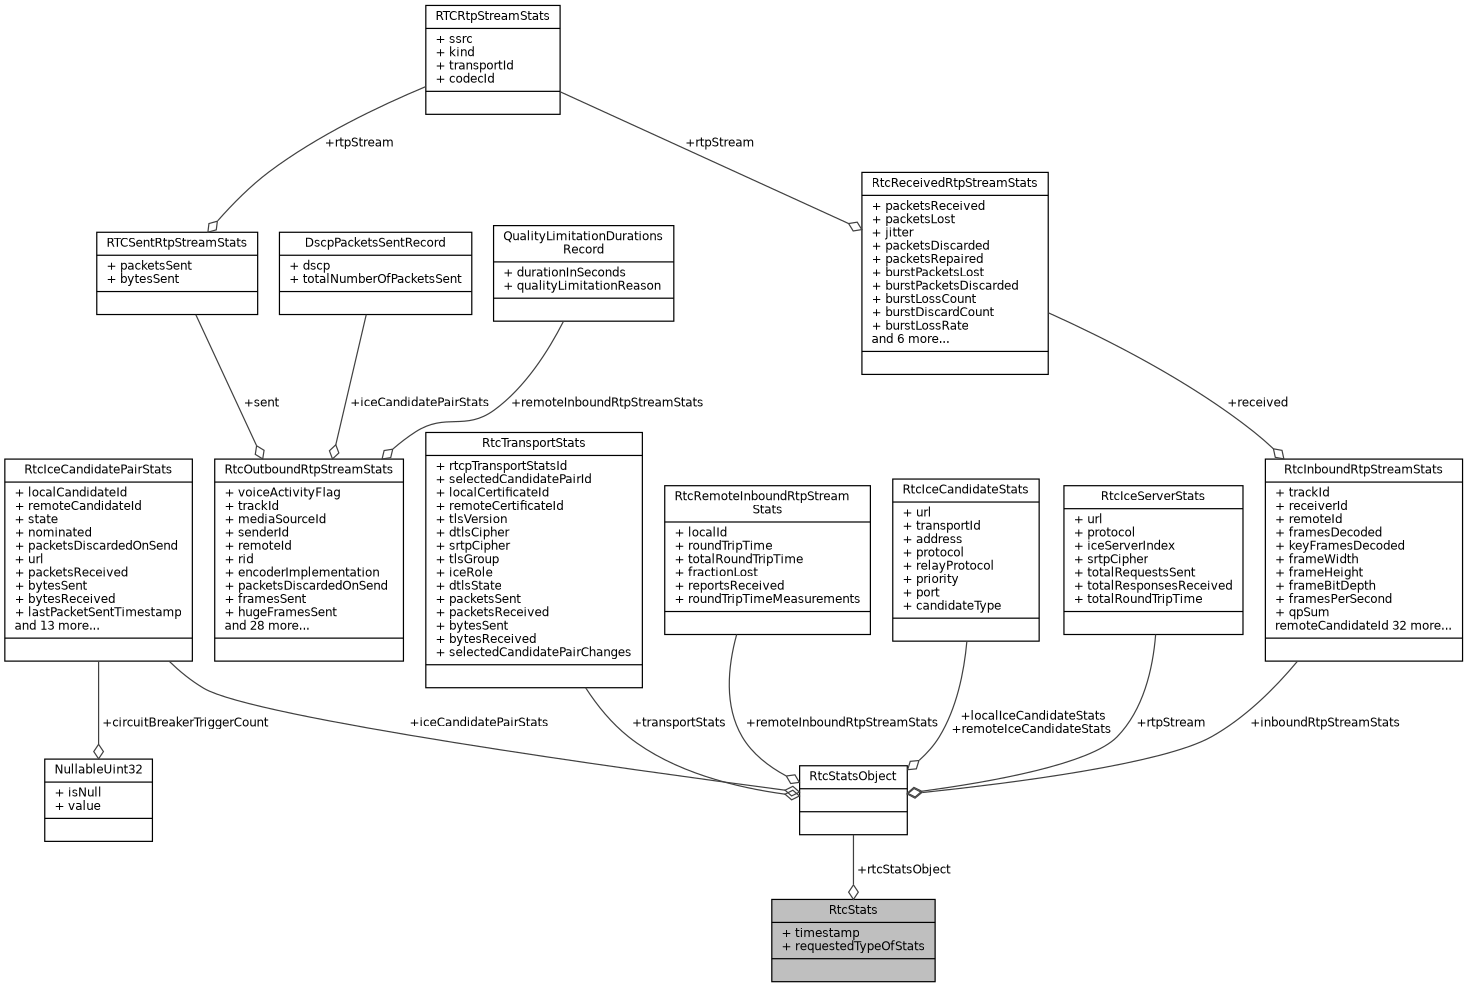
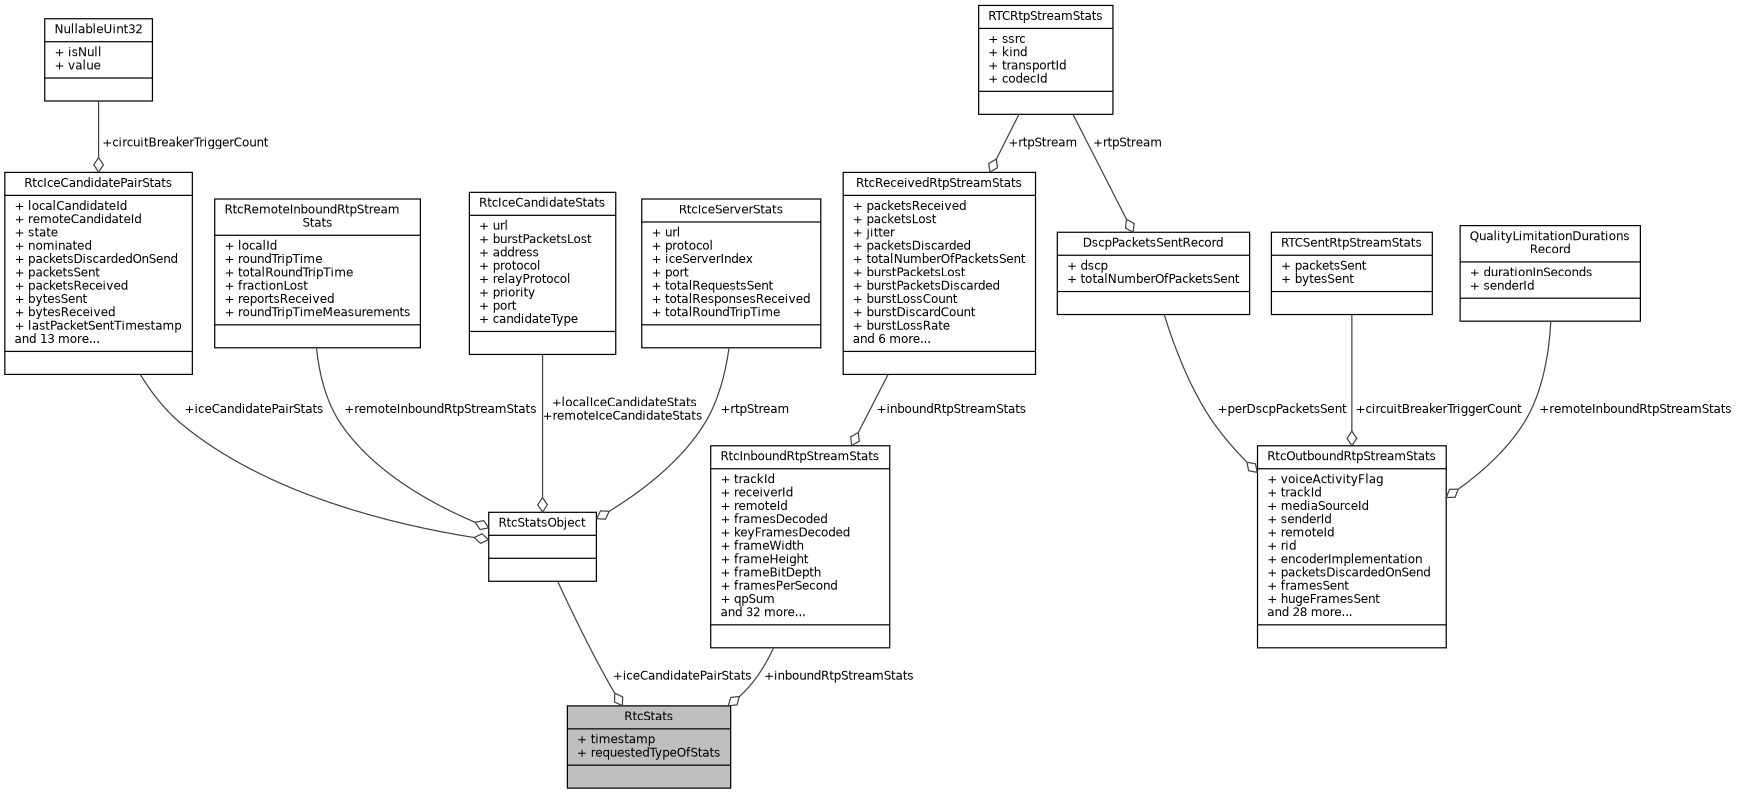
  digraph {
    node [color=black fillcolor=white fontname=Helvetica fontsize=10 shape=record style=filled]
    edge [arrowhead=odiamond color=grey25 fontname=Helvetica fontsize=10 labelfontname=Helvetica labelfontsize=10 style=solid]
    n1 [fillcolor=grey75 fontcolor=black height=0.2 label="{RtcStats\n|+ timestamp\l+ requestedTypeOfStats\l|}" width=0.4]
    n2 [height=0.2 label="{RtcStatsObject\n||}" width=0.4]
-   n3 [height=0.2 label="{RtcInboundRtpStreamStats\n|+ trackId\l+ receiverId\l+ remoteId\l+ framesDecoded\l+ keyFramesDecoded\l+ frameWidth\l+ frameHeight\l+ frameBitDepth\l+ framesPerSecond\l+ qpSum\lremoteCandidateId 32 more...\l|}" width=0.4]
-   n4 [height=0.2 label="{RtcReceivedRtpStreamStats\n|+ packetsReceived\l+ packetsLost\l+ jitter\l+ packetsDiscarded\l+ packetsRepaired\l+ burstPacketsLost\l+ burstPacketsDiscarded\l+ burstLossCount\l+ burstDiscardCount\l+ burstLossRate\land 6 more...\l|}" width=0.4]
+   n3 [height=0.2 label="{RtcInboundRtpStreamStats\n|+ trackId\l+ receiverId\l+ remoteId\l+ framesDecoded\l+ keyFramesDecoded\l+ frameWidth\l+ frameHeight\l+ frameBitDepth\l+ framesPerSecond\l+ qpSum\land 32 more...\l|}" width=0.4]
+   n4 [height=0.2 label="{RtcReceivedRtpStreamStats\n|+ packetsReceived\l+ packetsLost\l+ jitter\l+ packetsDiscarded\l+ totalNumberOfPacketsSent\l+ burstPacketsLost\l+ burstPacketsDiscarded\l+ burstLossCount\l+ burstDiscardCount\l+ burstLossRate\land 6 more...\l|}" width=0.4]
    n5 [height=0.2 label="{RTCRtpStreamStats\n|+ ssrc\l+ kind\l+ transportId\l+ codecId\l|}" width=0.4]
    n6 [height=0.2 label="{RTCSentRtpStreamStats\n|+ packetsSent\l+ bytesSent\l|}" width=0.4]
    n7 [height=0.2 label="{RtcOutboundRtpStreamStats\n|+ voiceActivityFlag\l+ trackId\l+ mediaSourceId\l+ senderId\l+ remoteId\l+ rid\l+ encoderImplementation\l+ packetsDiscardedOnSend\l+ framesSent\l+ hugeFramesSent\land 28 more...\l|}" width=0.4]
    n8 [height=0.2 label="{DscpPacketsSentRecord\n|+ dscp\l+ totalNumberOfPacketsSent\l|}" width=0.4]
-   n9 [height=0.2 label="{QualityLimitationDurations\lRecord\n|+ durationInSeconds\l+ qualityLimitationReason\l|}" width=0.4]
-   n10 [height=0.2 label="{RtcIceCandidatePairStats\n|+ localCandidateId\l+ remoteCandidateId\l+ state\l+ nominated\l+ packetsDiscardedOnSend\l+ url\l+ packetsReceived\l+ bytesSent\l+ bytesReceived\l+ lastPacketSentTimestamp\land 13 more...\l|}" width=0.4]
+   n9 [height=0.2 label="{QualityLimitationDurations\lRecord\n|+ durationInSeconds\l+ senderId\l|}" width=0.4]
+   n10 [height=0.2 label="{RtcIceCandidatePairStats\n|+ localCandidateId\l+ remoteCandidateId\l+ state\l+ nominated\l+ packetsDiscardedOnSend\l+ packetsSent\l+ packetsReceived\l+ bytesSent\l+ bytesReceived\l+ lastPacketSentTimestamp\land 13 more...\l|}" width=0.4]
    n11 [height=0.2 label="{NullableUint32\n|+ isNull\l+ value\l|}" width=0.4]
-   n12 [height=0.2 label="{RtcTransportStats\n|+ rtcpTransportStatsId\l+ selectedCandidatePairId\l+ localCertificateId\l+ remoteCertificateId\l+ tlsVersion\l+ dtlsCipher\l+ srtpCipher\l+ tlsGroup\l+ iceRole\l+ dtlsState\l+ packetsSent\l+ packetsReceived\l+ bytesSent\l+ bytesReceived\l+ selectedCandidatePairChanges\l|}" width=0.4]
    n13 [height=0.2 label="{RtcRemoteInboundRtpStream\lStats\n|+ localId\l+ roundTripTime\l+ totalRoundTripTime\l+ fractionLost\l+ reportsReceived\l+ roundTripTimeMeasurements\l|}" width=0.4]
-   n14 [height=0.2 label="{RtcIceCandidateStats\n|+ url\l+ transportId\l+ address\l+ protocol\l+ relayProtocol\l+ priority\l+ port\l+ candidateType\l|}" width=0.4]
-   n15 [height=0.2 label="{RtcIceServerStats\n|+ url\l+ protocol\l+ iceServerIndex\l+ srtpCipher\l+ totalRequestsSent\l+ totalResponsesReceived\l+ totalRoundTripTime\l|}" width=0.4]
-   n2 -> n1 [label=" +rtcStatsObject"]
-   n3 -> n2 [label=" +inboundRtpStreamStats"]
-   n4 -> n3 [label=" +received"]
+   n14 [height=0.2 label="{RtcIceCandidateStats\n|+ url\l+ burstPacketsLost\l+ address\l+ protocol\l+ relayProtocol\l+ priority\l+ port\l+ candidateType\l|}" width=0.4]
+   n15 [height=0.2 label="{RtcIceServerStats\n|+ url\l+ protocol\l+ iceServerIndex\l+ port\l+ totalRequestsSent\l+ totalResponsesReceived\l+ totalRoundTripTime\l|}" width=0.4]
+   n2 -> n1 [label=" +iceCandidatePairStats"]
+   n3 -> n1 [label=" +inboundRtpStreamStats"]
+   n4 -> n3 [label=" +inboundRtpStreamStats"]
    n5 -> n4 [label=" +rtpStream"]
-   n5 -> n6 [label=" +rtpStream"]
-   n6 -> n7 [label=" +sent"]
-   n8 -> n7 [label=" +iceCandidatePairStats"]
+   n5 -> n8 [label=" +rtpStream"]
+   n6 -> n7 [label=" +circuitBreakerTriggerCount"]
+   n8 -> n7 [label=" +perDscpPacketsSent"]
    n9 -> n7 [label=" +remoteInboundRtpStreamStats"]
    n10 -> n2 [label=" +iceCandidatePairStats"]
-   n10 -> n11 [label=" +circuitBreakerTriggerCount"]
-   n12 -> n2 [label=" +transportStats"]
+   n11 -> n10 [label=" +circuitBreakerTriggerCount"]
    n13 -> n2 [label=" +remoteInboundRtpStreamStats"]
    n14 -> n2 [label=" +localIceCandidateStats\n+remoteIceCandidateStats"]
    n15 -> n2 [label=" +rtpStream"]
  }
